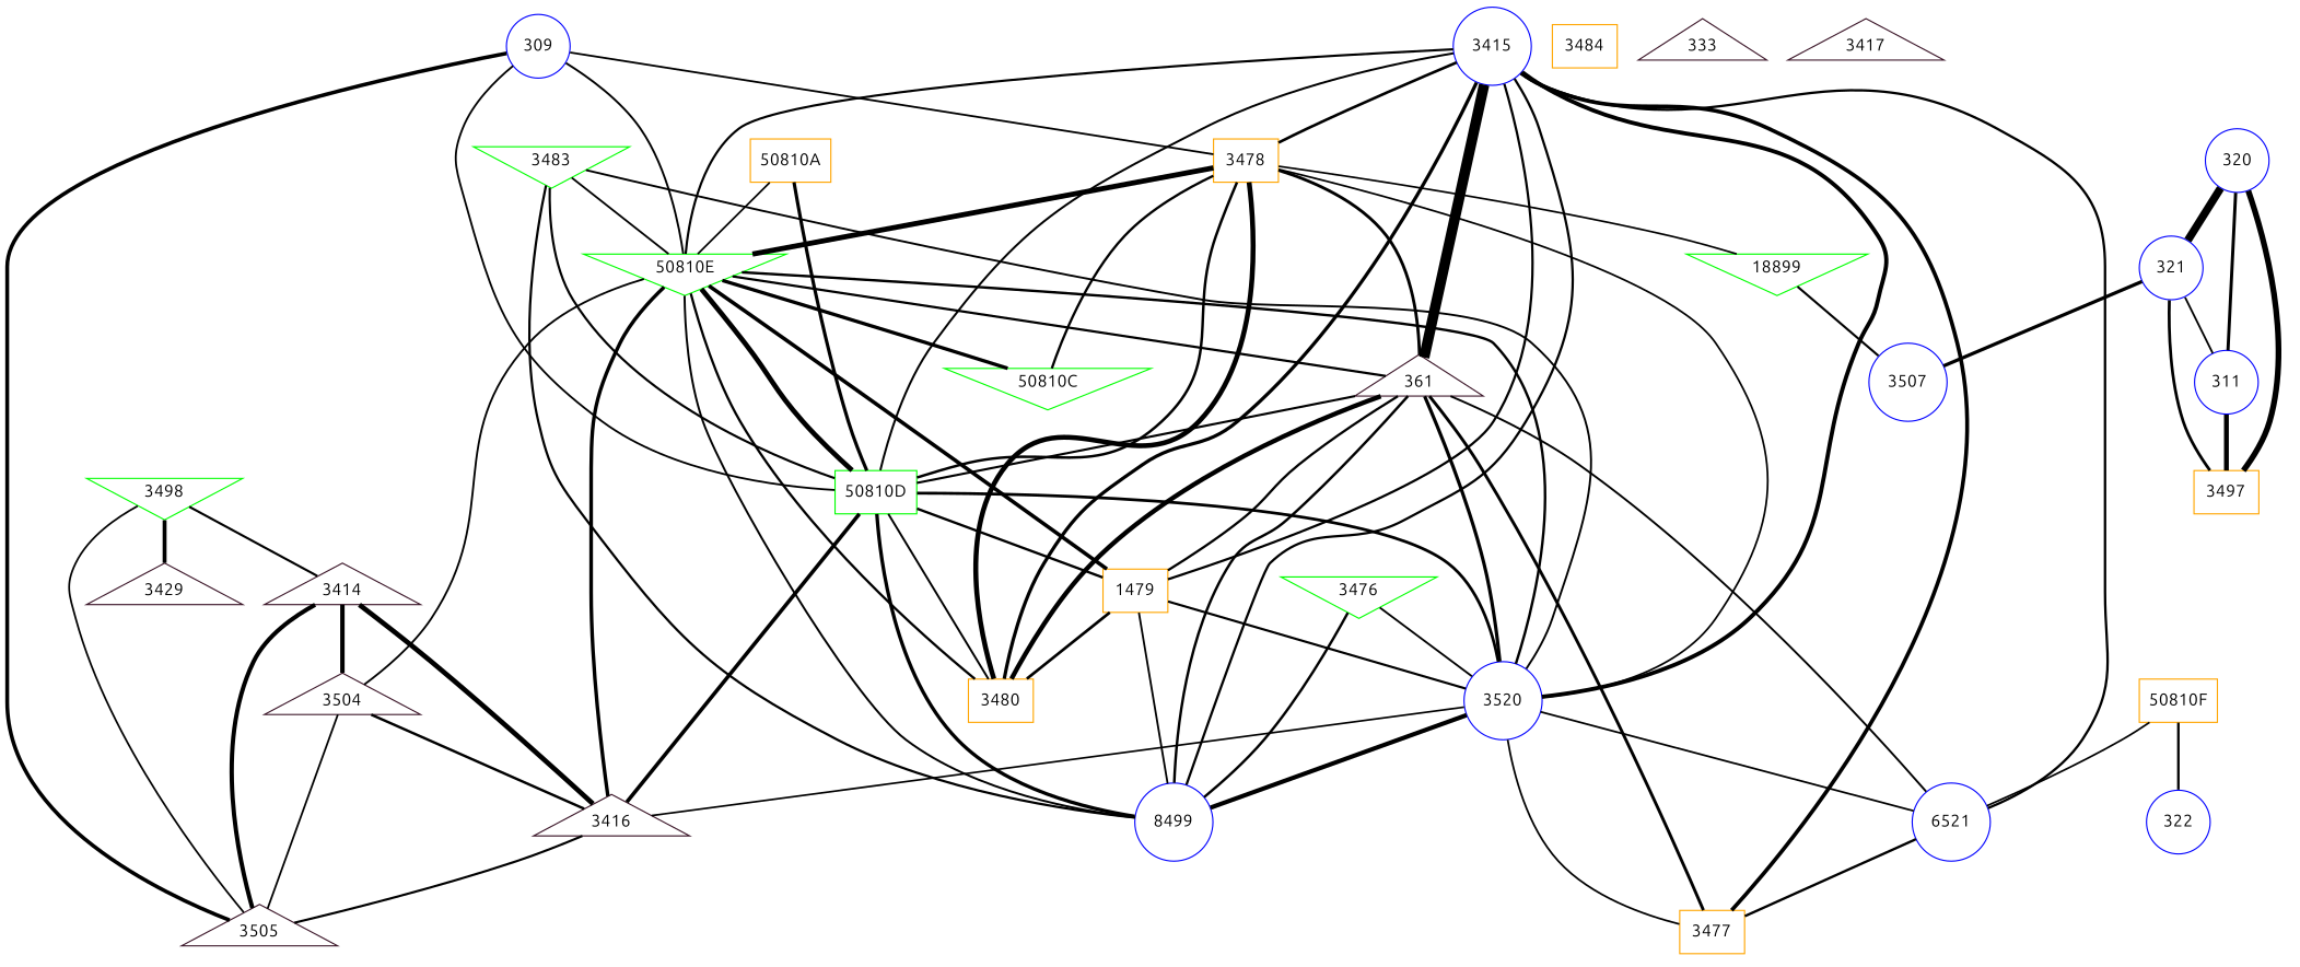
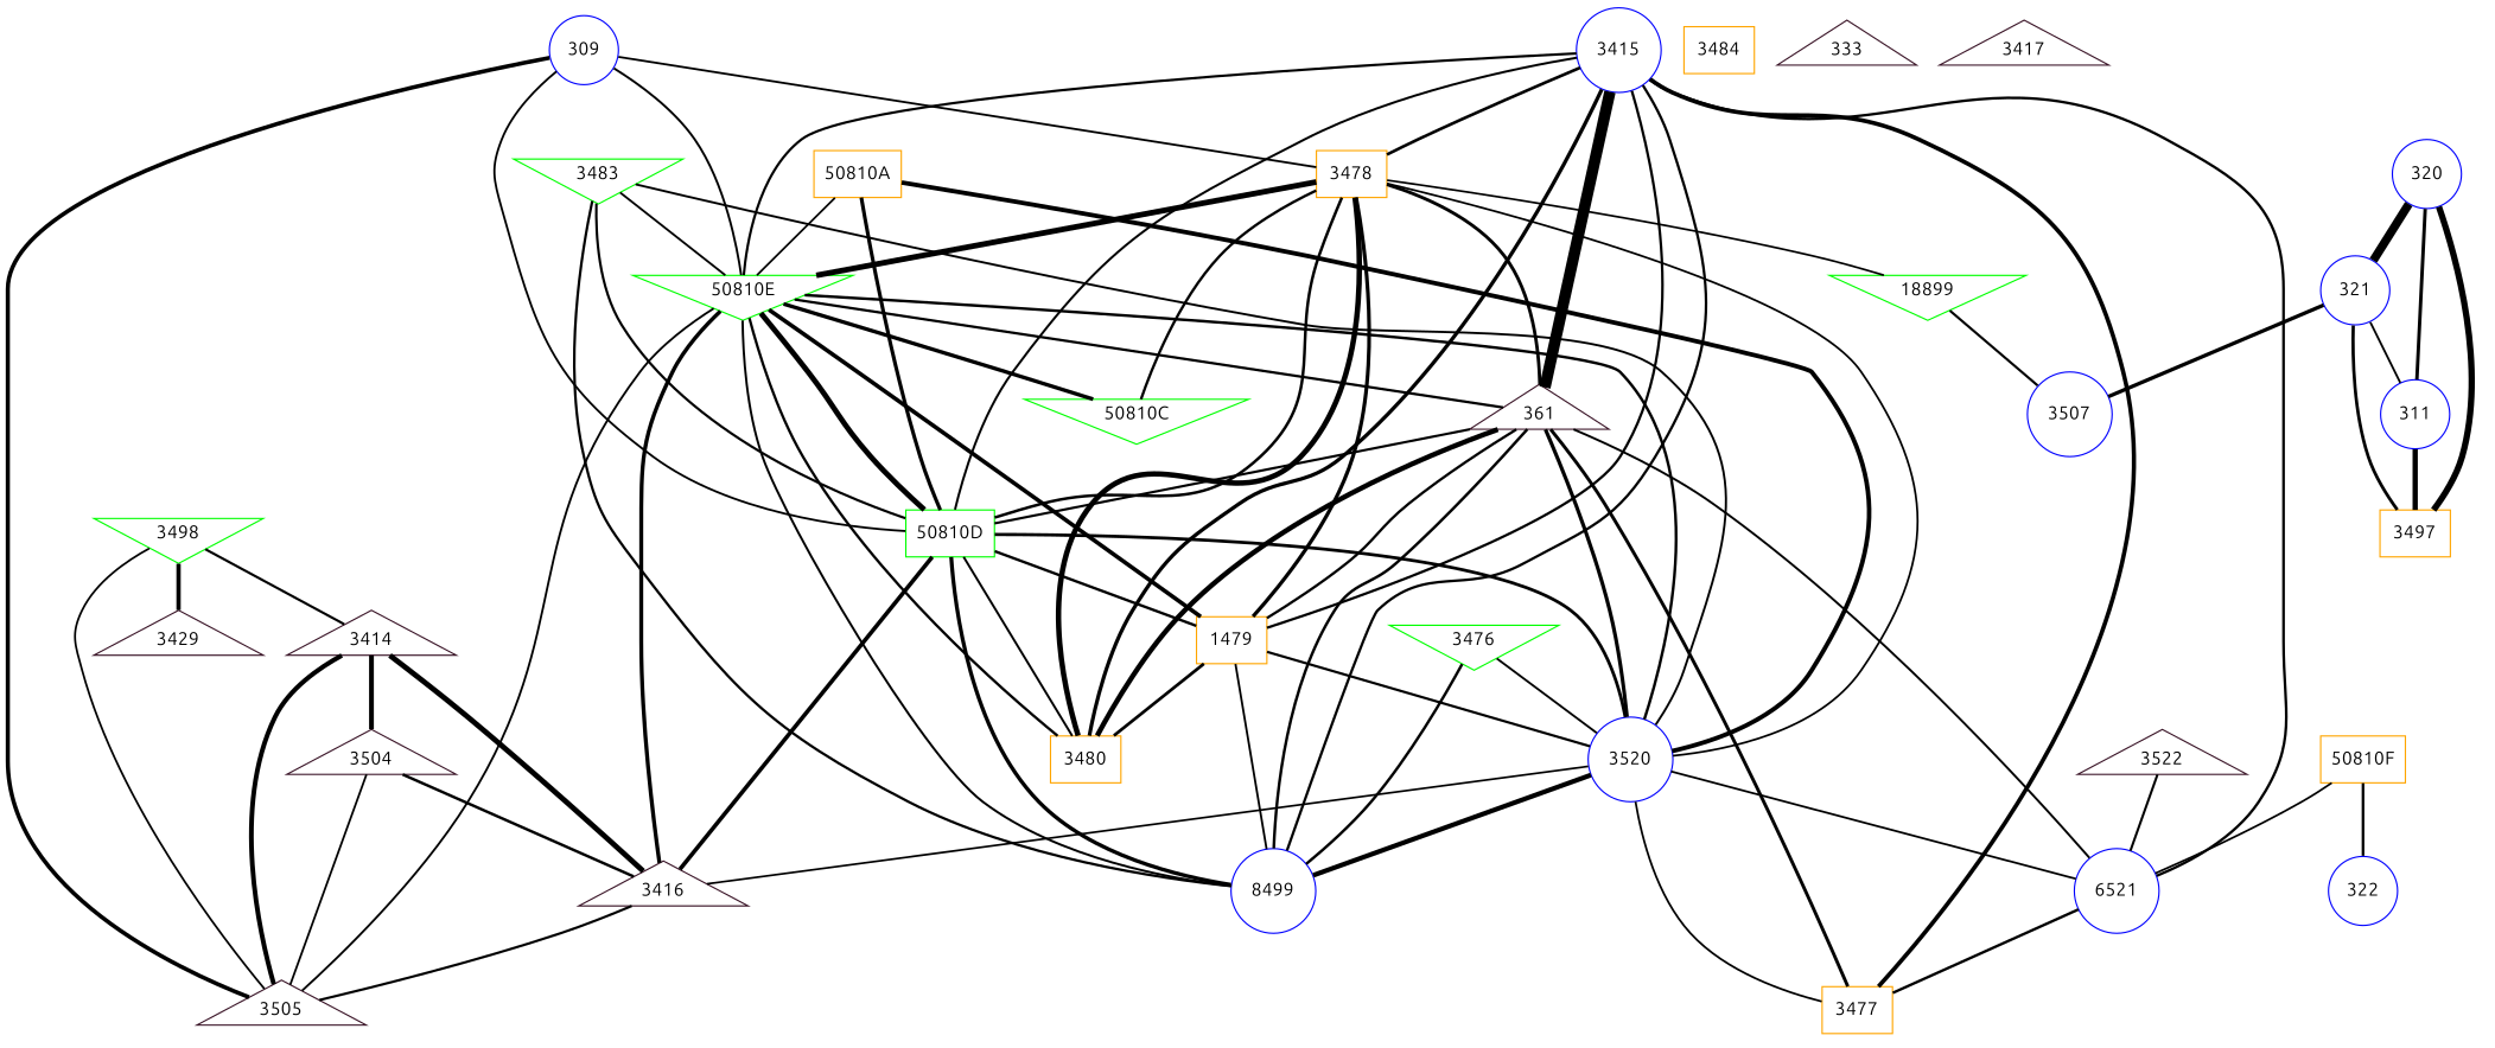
  graph {
    fontname=Ubuntu
    node [color="#0000ff" fontname=Ubuntu shape=circle]
    edge [fontname=Ubuntu]
    3478 [color=orange shape=box]
    309
    "50810E" [color=green shape=invtriangle]
    "50810D" [color=green shape=box]
    3505 [color="#391326" shape=triangle]
    3520
    361 [color="#391326" shape=triangle]
    n8 [color=orange label=1479 shape=box]
    3480 [color=orange shape=box]
    18899 [color=green shape=invtriangle]
    "50810C" [color=green shape=invtriangle]
    3416 [color="#391326" shape=triangle]
    n13 [label=8499]
    320
    321
    311
    3497 [color=orange shape=box]
    3507
    3483 [color=green shape=invtriangle]
    n20 [label=6521]
    3477 [color=orange shape=box]
    3484 [color=orange shape=box]
    3415
    "50810A" [color=orange shape=box]
+   3522 [color="#391326" shape=triangle]
    3476 [color=green shape=invtriangle]
    3498 [color=green shape=invtriangle]
    3414 [color="#391326" shape=triangle]
    3429 [color="#391326" shape=triangle]
    3504 [color="#391326" shape=triangle]
    "50810F" [color=orange shape=box]
    322
    n33 [color="#391326" label=333 shape=triangle]
    3417 [color="#391326" shape=triangle]
    3478 -- "50810E" [penwidth=4.353819709889777]
    3478 -- "50810D" [penwidth=2.223323728946112]
    3478 -- 3520 [penwidth=1.5483583672929795]
    3478 -- 361 [penwidth=2.5455404312306253]
+   3478 -- n8 [penwidth=2.8492257429415857]
    3478 -- 3480 [penwidth=4.119116926618266]
    3478 -- 18899 [penwidth=1.5131416758930387]
    3478 -- "50810C" [penwidth=2.0712958691468684]
    309 -- 3478 [penwidth=1.6217340686145563]
    309 -- "50810E" [penwidth=1.698504021832977]
    309 -- "50810D" [penwidth=1.6244290105044177]
    309 -- 3505 [penwidth=3.192504031735313]
    "50810E" -- "50810D" [penwidth=4.170080948678029]
-   "50810E" -- 3504 [penwidth=1.6392117457962532]
+   "50810E" -- 3505 [penwidth=1.6392117457962532]
    "50810E" -- 3520 [penwidth=2.1595064580217898]
    "50810E" -- 361 [penwidth=1.984055796986814]
    "50810E" -- n8 [penwidth=3.1643170317137046]
    "50810E" -- 3480 [penwidth=2.038247319460574]
    "50810E" -- "50810C" [penwidth=2.9533645110655096]
    "50810E" -- 3416 [penwidth=3.0163596584655217]
    "50810E" -- n13 [penwidth=1.7408377730365918]
    "50810D" -- 3520 [penwidth=2.460217283431848]
    "50810D" -- n8 [penwidth=2.1070837107542304]
    "50810D" -- 3480 [penwidth=1.7300408201982678]
    "50810D" -- 3416 [penwidth=3.171757427066646]
    "50810D" -- n13 [penwidth=2.9493375314146153]
    3520 -- 3416 [penwidth=1.5052004501806973]
    3520 -- n13 [penwidth=3.7001471320009727]
    3520 -- n20 [penwidth=1.581261468414009]
    3520 -- 3477 [penwidth=1.560324358606804]
    361 -- "50810D" [penwidth=1.8834478192610318]
    361 -- 3520 [penwidth=2.842680249168376]
    361 -- n8 [penwidth=2.0244473145883517]
    361 -- 3480 [penwidth=3.8998456161739057]
    361 -- n13 [penwidth=2.17593136491554]
    361 -- n20 [penwidth=1.6924675062385341]
    361 -- 3477 [penwidth=2.5782982076865304]
    n8 -- 3520 [penwidth=1.9276087267603328]
    n8 -- 3480 [penwidth=2.3825970434995036]
    n8 -- n13 [penwidth=1.63069505751536]
    18899 -- 3507 [penwidth=1.868228470227033]
    3416 -- 3505 [penwidth=1.9067205584656501]
    320 -- 321 [penwidth=6.603520053367385]
    320 -- 311 [penwidth=2.6405620343663205]
    320 -- 3497 [penwidth=4.828933042166146]
    321 -- 311 [penwidth=1.6137861189368774]
    321 -- 3497 [penwidth=2.45159663652552]
    321 -- 3507 [penwidth=2.8827430200623625]
    311 -- 3497 [penwidth=3.9986345150905724]
    3483 -- "50810E" [penwidth=1.6242149859197696]
    3483 -- "50810D" [penwidth=1.914285456069322]
    3483 -- 3520 [penwidth=1.6909223960296256]
    3483 -- n13 [penwidth=1.9802225584714532]
    n20 -- 3477 [penwidth=2.1014956516707315]
    3415 -- 3478 [penwidth=2.3398686606005756]
    3415 -- "50810E" [penwidth=1.913657290593188]
    3415 -- "50810D" [penwidth=1.7764138833195735]
-   3415 -- 3520 [penwidth=3.4467227560743914]
+   "50810A" -- 3520 [penwidth=3.4467227560743914]
    3415 -- 361 [penwidth=8.735264047739987]
    3415 -- n8 [penwidth=1.9814936356366344]
    3415 -- 3480 [penwidth=2.875813927334114]
    3415 -- n13 [penwidth=2.0074391900134834]
    3415 -- n20 [penwidth=2.052683468601773]
    3415 -- 3477 [penwidth=3.2483095237925195]
    "50810A" -- "50810E" [penwidth=1.536358624954181]
    "50810A" -- "50810D" [penwidth=2.8208253179841156]
+   3522 -- n20 [penwidth=1.8306090846713807]
    3476 -- 3520 [penwidth=1.6427228242362877]
    3476 -- n13 [penwidth=2.152332880492938]
    3498 -- 3505 [penwidth=1.55236463860383]
    3498 -- 3414 [penwidth=1.89097290481281]
    3498 -- 3429 [penwidth=3.316157652418612]
    3414 -- 3505 [penwidth=3.6006629296254085]
    3414 -- 3416 [penwidth=4.152277642184813]
    3414 -- 3504 [penwidth=3.6536569998122865]
    3504 -- 3505 [penwidth=1.573127465519274]
    3504 -- 3416 [penwidth=2.178970632100253]
    "50810F" -- n20 [penwidth=1.5304706394942265]
    "50810F" -- 322 [penwidth=2.0683298742884157]
  }
